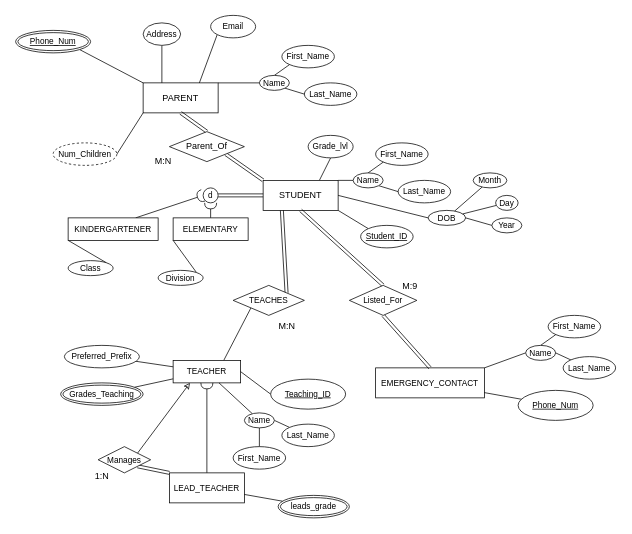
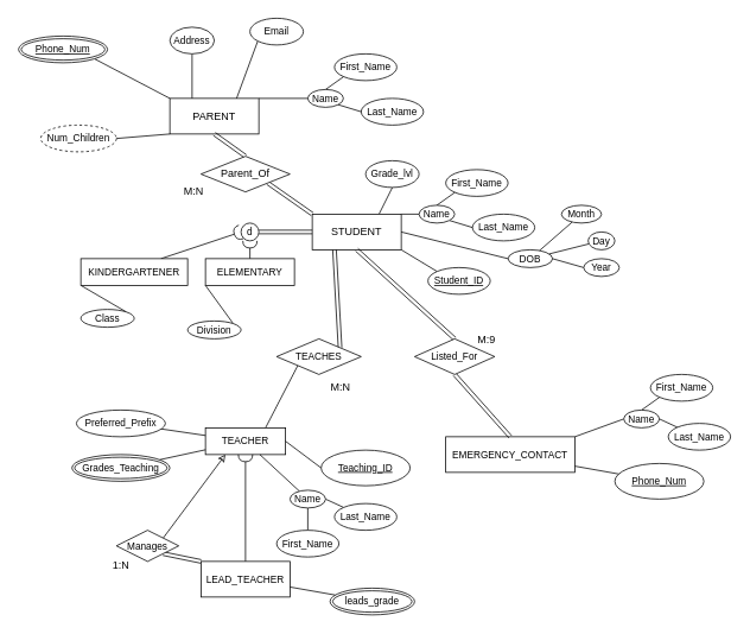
  <mxCell id="0" />
  <mxCell id="1" parent="0" />
  <mxCell id="2" style="edgeStyle=none;shape=connector;rounded=1;html=1;exitX=1;exitY=1;exitDx=0;exitDy=0;entryX=0;entryY=0;entryDx=0;entryDy=0;labelBackgroundColor=default;strokeColor=default;fontFamily=Helvetica;fontSize=11;fontColor=default;endArrow=none;endFill=0;" edge="1" parent="1" source="5" target="12"><mxGeometry relative="1" as="geometry" /></mxCell>
  <mxCell id="3" style="edgeStyle=none;shape=connector;rounded=1;html=1;exitX=0.75;exitY=0;exitDx=0;exitDy=0;entryX=0.5;entryY=1;entryDx=0;entryDy=0;labelBackgroundColor=default;strokeColor=default;fontFamily=Helvetica;fontSize=11;fontColor=default;endArrow=none;endFill=0;" edge="1" parent="1" source="5" target="22"><mxGeometry relative="1" as="geometry" /></mxCell>
  <mxCell id="4" style="edgeStyle=none;shape=connector;rounded=1;html=1;exitX=1;exitY=0;exitDx=0;exitDy=0;entryX=0;entryY=0.5;entryDx=0;entryDy=0;labelBackgroundColor=default;strokeColor=default;fontFamily=Helvetica;fontSize=11;fontColor=default;endArrow=none;endFill=0;" edge="1" parent="1" source="5" target="35"><mxGeometry relative="1" as="geometry" /></mxCell>
  <mxCell id="5" value="STUDENT" style="whiteSpace=wrap;html=1;align=center;" vertex="1" parent="1"><mxGeometry x="350" y="240" width="100" height="40" as="geometry" /></mxCell>
  <mxCell id="6" value="PARENT" style="whiteSpace=wrap;html=1;align=center;" vertex="1" parent="1"><mxGeometry x="190" y="110" width="100" height="40" as="geometry" /></mxCell>
  <mxCell id="7" style="edgeStyle=none;html=1;exitX=1;exitY=1;exitDx=0;exitDy=0;entryX=0;entryY=0;entryDx=0;entryDy=0;endArrow=none;endFill=0;shape=link;" edge="1" parent="1" source="9" target="5"><mxGeometry relative="1" as="geometry"><mxPoint x="345" y="160" as="sourcePoint" /></mxGeometry></mxCell>
  <mxCell id="8" style="edgeStyle=none;shape=link;rounded=1;html=1;exitX=0.5;exitY=0;exitDx=0;exitDy=0;entryX=0.5;entryY=1;entryDx=0;entryDy=0;labelBackgroundColor=default;strokeColor=default;fontFamily=Helvetica;fontSize=11;fontColor=default;endArrow=none;endFill=0;" edge="1" parent="1" source="9" target="6"><mxGeometry relative="1" as="geometry" /></mxCell>
  <mxCell id="9" value="Parent_Of" style="shape=rhombus;perimeter=rhombusPerimeter;whiteSpace=wrap;html=1;align=center;" vertex="1" parent="1"><mxGeometry x="225" y="175" width="100" height="40" as="geometry" /></mxCell>
  <mxCell id="10" value="M:N" style="text;strokeColor=none;fillColor=none;spacingLeft=4;spacingRight=4;overflow=hidden;rotatable=0;points=[[0,0.5],[1,0.5]];portConstraint=eastwest;fontSize=12;fontFamily=Helvetica;fontColor=default;" vertex="1" parent="1"><mxGeometry x="200" y="200" width="40" height="30" as="geometry" /></mxCell>
  <mxCell id="11" value="First_Name" style="ellipse;whiteSpace=wrap;html=1;align=center;fontFamily=Helvetica;fontSize=11;fontColor=default;" vertex="1" parent="1"><mxGeometry x="500" y="190" width="70" height="30" as="geometry" /></mxCell>
  <mxCell id="12" value="Student_ID" style="ellipse;whiteSpace=wrap;html=1;align=center;fontStyle=4;fontFamily=Helvetica;fontSize=11;fontColor=default;" vertex="1" parent="1"><mxGeometry x="480" y="300" width="70" height="30" as="geometry" /></mxCell>
  <mxCell id="13" value="Last_Name" style="ellipse;whiteSpace=wrap;html=1;align=center;fontFamily=Helvetica;fontSize=11;fontColor=default;" vertex="1" parent="1"><mxGeometry x="530" y="240" width="70" height="30" as="geometry" /></mxCell>
  <mxCell id="14" style="edgeStyle=none;shape=connector;rounded=1;html=1;exitX=0;exitY=0.5;exitDx=0;exitDy=0;entryX=1;entryY=0.5;entryDx=0;entryDy=0;labelBackgroundColor=default;strokeColor=default;fontFamily=Helvetica;fontSize=11;fontColor=default;endArrow=none;endFill=0;" edge="1" parent="1" source="15" target="5"><mxGeometry relative="1" as="geometry" /></mxCell>
  <mxCell id="15" value="DOB" style="ellipse;whiteSpace=wrap;html=1;align=center;fontFamily=Helvetica;fontSize=11;fontColor=default;" vertex="1" parent="1"><mxGeometry x="570" y="280" width="50" height="20" as="geometry" /></mxCell>
  <mxCell id="16" value="" style="edgeStyle=none;shape=connector;rounded=1;html=1;labelBackgroundColor=default;strokeColor=default;fontFamily=Helvetica;fontSize=11;fontColor=default;endArrow=none;endFill=0;" edge="1" parent="1" source="17" target="15"><mxGeometry relative="1" as="geometry" /></mxCell>
  <mxCell id="17" value="Month" style="ellipse;whiteSpace=wrap;html=1;align=center;fontFamily=Helvetica;fontSize=11;fontColor=default;" vertex="1" parent="1"><mxGeometry x="630" y="230" width="45" height="20" as="geometry" /></mxCell>
  <mxCell id="18" value="" style="edgeStyle=none;shape=connector;rounded=1;html=1;labelBackgroundColor=default;strokeColor=default;fontFamily=Helvetica;fontSize=11;fontColor=default;endArrow=none;endFill=0;" edge="1" parent="1" source="19" target="15"><mxGeometry relative="1" as="geometry" /></mxCell>
  <mxCell id="19" value="Day" style="ellipse;whiteSpace=wrap;html=1;align=center;fontFamily=Helvetica;fontSize=11;fontColor=default;" vertex="1" parent="1"><mxGeometry x="660" y="260" width="30" height="20" as="geometry" /></mxCell>
  <mxCell id="20" style="edgeStyle=none;shape=connector;rounded=1;html=1;exitX=0;exitY=0.5;exitDx=0;exitDy=0;entryX=1;entryY=0.5;entryDx=0;entryDy=0;labelBackgroundColor=default;strokeColor=default;fontFamily=Helvetica;fontSize=11;fontColor=default;endArrow=none;endFill=0;" edge="1" parent="1" source="21" target="15"><mxGeometry relative="1" as="geometry" /></mxCell>
  <mxCell id="21" value="Year" style="ellipse;whiteSpace=wrap;html=1;align=center;fontFamily=Helvetica;fontSize=11;fontColor=default;" vertex="1" parent="1"><mxGeometry x="655" y="290" width="40" height="20" as="geometry" /></mxCell>
  <mxCell id="22" value="Grade_lvl" style="ellipse;whiteSpace=wrap;html=1;align=center;fontFamily=Helvetica;fontSize=11;fontColor=default;" vertex="1" parent="1"><mxGeometry x="410" y="180" width="60" height="30" as="geometry" /></mxCell>
  <mxCell id="23" value="" style="edgeStyle=none;shape=link;rounded=1;html=1;labelBackgroundColor=default;strokeColor=default;fontFamily=Helvetica;fontSize=11;fontColor=default;endArrow=none;endFill=0;" edge="1" parent="1" source="24" target="5"><mxGeometry relative="1" as="geometry" /></mxCell>
  <mxCell id="24" value="d" style="ellipse;whiteSpace=wrap;html=1;aspect=fixed;fontFamily=Helvetica;fontSize=11;fontColor=default;" vertex="1" parent="1"><mxGeometry x="270" y="250" width="20" height="20" as="geometry" /></mxCell>
  <mxCell id="25" style="edgeStyle=none;shape=connector;rounded=1;html=1;exitX=0;exitY=1;exitDx=0;exitDy=0;entryX=1;entryY=0;entryDx=0;entryDy=0;labelBackgroundColor=default;strokeColor=default;fontFamily=Helvetica;fontSize=11;fontColor=default;endArrow=none;endFill=0;" edge="1" parent="1" source="27" target="28"><mxGeometry relative="1" as="geometry" /></mxCell>
  <mxCell id="26" style="edgeStyle=none;shape=connector;rounded=1;html=1;exitX=0.75;exitY=0;exitDx=0;exitDy=0;entryX=0;entryY=0.5;entryDx=0;entryDy=0;labelBackgroundColor=default;strokeColor=default;fontFamily=Helvetica;fontSize=11;fontColor=default;endArrow=halfCircle;endFill=0;" edge="1" parent="1" source="27" target="24"><mxGeometry relative="1" as="geometry" /></mxCell>
  <mxCell id="27" value="KINDERGARTENER" style="whiteSpace=wrap;html=1;align=center;fontFamily=Helvetica;fontSize=11;fontColor=default;" vertex="1" parent="1"><mxGeometry x="90" y="290" width="120" height="30" as="geometry" /></mxCell>
  <mxCell id="28" value="Class" style="ellipse;whiteSpace=wrap;html=1;align=center;fontFamily=Helvetica;fontSize=11;fontColor=default;" vertex="1" parent="1"><mxGeometry x="90" y="347" width="60" height="20" as="geometry" /></mxCell>
  <mxCell id="29" style="edgeStyle=none;shape=connector;rounded=1;html=1;exitX=0;exitY=1;exitDx=0;exitDy=0;entryX=1;entryY=0;entryDx=0;entryDy=0;labelBackgroundColor=default;strokeColor=default;fontFamily=Helvetica;fontSize=11;fontColor=default;endArrow=none;endFill=0;" edge="1" parent="1" source="31" target="32"><mxGeometry relative="1" as="geometry" /></mxCell>
  <mxCell id="30" style="edgeStyle=none;shape=connector;rounded=1;html=1;exitX=0.5;exitY=0;exitDx=0;exitDy=0;entryX=0.5;entryY=1;entryDx=0;entryDy=0;labelBackgroundColor=default;strokeColor=default;fontFamily=Helvetica;fontSize=11;fontColor=default;endArrow=halfCircle;endFill=0;" edge="1" parent="1" source="31" target="24"><mxGeometry relative="1" as="geometry" /></mxCell>
  <mxCell id="31" value="ELEMENTARY" style="whiteSpace=wrap;html=1;align=center;fontFamily=Helvetica;fontSize=11;fontColor=default;" vertex="1" parent="1"><mxGeometry x="230" y="290" width="100" height="30" as="geometry" /></mxCell>
  <mxCell id="32" value="Division" style="ellipse;whiteSpace=wrap;html=1;align=center;fontFamily=Helvetica;fontSize=11;fontColor=default;" vertex="1" parent="1"><mxGeometry x="210" y="360" width="60" height="20" as="geometry" /></mxCell>
  <mxCell id="33" style="edgeStyle=none;shape=connector;rounded=1;html=1;exitX=0.5;exitY=0;exitDx=0;exitDy=0;entryX=0;entryY=1;entryDx=0;entryDy=0;labelBackgroundColor=default;strokeColor=default;fontFamily=Helvetica;fontSize=11;fontColor=default;endArrow=none;endFill=0;" edge="1" parent="1" source="35" target="11"><mxGeometry relative="1" as="geometry" /></mxCell>
  <mxCell id="34" style="edgeStyle=none;shape=connector;rounded=1;html=1;exitX=1;exitY=1;exitDx=0;exitDy=0;entryX=0;entryY=0.5;entryDx=0;entryDy=0;labelBackgroundColor=default;strokeColor=default;fontFamily=Helvetica;fontSize=11;fontColor=default;endArrow=none;endFill=0;" edge="1" parent="1" source="35" target="13"><mxGeometry relative="1" as="geometry" /></mxCell>
  <mxCell id="35" value="Name" style="ellipse;whiteSpace=wrap;html=1;align=center;fontFamily=Helvetica;fontSize=11;fontColor=default;" vertex="1" parent="1"><mxGeometry x="470" y="230" width="40" height="20" as="geometry" /></mxCell>
  <mxCell id="36" value="First_Name" style="ellipse;whiteSpace=wrap;html=1;align=center;fontFamily=Helvetica;fontSize=11;fontColor=default;" vertex="1" parent="1"><mxGeometry x="375" y="60" width="70" height="30" as="geometry" /></mxCell>
  <mxCell id="37" value="Last_Name" style="ellipse;whiteSpace=wrap;html=1;align=center;fontFamily=Helvetica;fontSize=11;fontColor=default;" vertex="1" parent="1"><mxGeometry x="405" y="110" width="70" height="30" as="geometry" /></mxCell>
  <mxCell id="38" style="edgeStyle=none;shape=connector;rounded=1;html=1;exitX=0.5;exitY=0;exitDx=0;exitDy=0;entryX=0;entryY=1;entryDx=0;entryDy=0;labelBackgroundColor=default;strokeColor=default;fontFamily=Helvetica;fontSize=11;fontColor=default;endArrow=none;endFill=0;" edge="1" parent="1" source="41" target="36"><mxGeometry relative="1" as="geometry" /></mxCell>
  <mxCell id="39" style="edgeStyle=none;shape=connector;rounded=1;html=1;exitX=1;exitY=1;exitDx=0;exitDy=0;entryX=0;entryY=0.5;entryDx=0;entryDy=0;labelBackgroundColor=default;strokeColor=default;fontFamily=Helvetica;fontSize=11;fontColor=default;endArrow=none;endFill=0;" edge="1" parent="1" source="41" target="37"><mxGeometry relative="1" as="geometry" /></mxCell>
  <mxCell id="40" style="edgeStyle=none;shape=connector;rounded=1;html=1;exitX=0;exitY=0.5;exitDx=0;exitDy=0;entryX=1;entryY=0;entryDx=0;entryDy=0;labelBackgroundColor=default;strokeColor=default;fontFamily=Helvetica;fontSize=11;fontColor=default;endArrow=none;endFill=0;" edge="1" parent="1" source="41" target="6"><mxGeometry relative="1" as="geometry" /></mxCell>
  <mxCell id="41" value="Name" style="ellipse;whiteSpace=wrap;html=1;align=center;fontFamily=Helvetica;fontSize=11;fontColor=default;" vertex="1" parent="1"><mxGeometry x="345" y="100" width="40" height="20" as="geometry" /></mxCell>
  <mxCell id="42" style="edgeStyle=none;shape=connector;rounded=1;html=1;exitX=1;exitY=1;exitDx=0;exitDy=0;entryX=0;entryY=0;entryDx=0;entryDy=0;labelBackgroundColor=default;strokeColor=default;fontFamily=Helvetica;fontSize=11;fontColor=default;endArrow=none;endFill=0;" edge="1" parent="1" source="43" target="6"><mxGeometry relative="1" as="geometry" /></mxCell>
  <mxCell id="43" value="&lt;u&gt;Phone_Num&lt;/u&gt;" style="ellipse;shape=doubleEllipse;margin=3;whiteSpace=wrap;html=1;align=center;fontFamily=Helvetica;fontSize=11;fontColor=default;" vertex="1" parent="1"><mxGeometry x="20" y="40" width="100" height="30" as="geometry" /></mxCell>
  <mxCell id="44" style="edgeStyle=none;shape=connector;rounded=1;html=1;exitX=0.5;exitY=1;exitDx=0;exitDy=0;entryX=0.25;entryY=0;entryDx=0;entryDy=0;labelBackgroundColor=default;strokeColor=default;fontFamily=Helvetica;fontSize=11;fontColor=default;endArrow=none;endFill=0;" edge="1" parent="1" source="45" target="6"><mxGeometry relative="1" as="geometry" /></mxCell>
  <mxCell id="45" value="Address" style="ellipse;whiteSpace=wrap;html=1;align=center;fontFamily=Helvetica;fontSize=11;fontColor=default;" vertex="1" parent="1"><mxGeometry x="190" y="30" width="50" height="30" as="geometry" /></mxCell>
  <mxCell id="46" style="edgeStyle=none;shape=connector;rounded=1;html=1;exitX=0;exitY=1;exitDx=0;exitDy=0;entryX=0.75;entryY=0;entryDx=0;entryDy=0;labelBackgroundColor=default;strokeColor=default;fontFamily=Helvetica;fontSize=11;fontColor=default;endArrow=none;endFill=0;" edge="1" parent="1" source="47" target="6"><mxGeometry relative="1" as="geometry" /></mxCell>
  <mxCell id="47" value="Email" style="ellipse;whiteSpace=wrap;html=1;align=center;fontFamily=Helvetica;fontSize=11;fontColor=default;" vertex="1" parent="1"><mxGeometry x="280" y="20" width="60" height="30" as="geometry" /></mxCell>
  <mxCell id="48" value="EMERGENCY_CONTACT" style="whiteSpace=wrap;html=1;align=center;fontFamily=Helvetica;fontSize=11;fontColor=default;" vertex="1" parent="1"><mxGeometry x="500" y="490" width="145" height="40" as="geometry" /></mxCell>
  <mxCell id="49" value="First_Name" style="ellipse;whiteSpace=wrap;html=1;align=center;fontFamily=Helvetica;fontSize=11;fontColor=default;" vertex="1" parent="1"><mxGeometry x="730" y="420" width="70" height="30" as="geometry" /></mxCell>
  <mxCell id="50" style="edgeStyle=none;shape=connector;rounded=1;html=1;exitX=0;exitY=0;exitDx=0;exitDy=0;entryX=1;entryY=0.5;entryDx=0;entryDy=0;labelBackgroundColor=default;strokeColor=default;fontFamily=Helvetica;fontSize=11;fontColor=default;endArrow=none;endFill=0;" edge="1" parent="1" source="51" target="54"><mxGeometry relative="1" as="geometry" /></mxCell>
  <mxCell id="51" value="Last_Name" style="ellipse;whiteSpace=wrap;html=1;align=center;fontFamily=Helvetica;fontSize=11;fontColor=default;" vertex="1" parent="1"><mxGeometry x="750" y="475" width="70" height="30" as="geometry" /></mxCell>
  <mxCell id="52" style="edgeStyle=none;shape=connector;rounded=1;html=1;exitX=0.5;exitY=0;exitDx=0;exitDy=0;entryX=0;entryY=1;entryDx=0;entryDy=0;labelBackgroundColor=default;strokeColor=default;fontFamily=Helvetica;fontSize=11;fontColor=default;endArrow=none;endFill=0;" edge="1" parent="1" source="54" target="49"><mxGeometry relative="1" as="geometry" /></mxCell>
  <mxCell id="53" style="edgeStyle=none;shape=connector;rounded=1;html=1;exitX=0;exitY=0.5;exitDx=0;exitDy=0;entryX=1;entryY=0;entryDx=0;entryDy=0;labelBackgroundColor=default;strokeColor=default;fontFamily=Helvetica;fontSize=11;fontColor=default;endArrow=none;endFill=0;" edge="1" parent="1" source="54" target="48"><mxGeometry relative="1" as="geometry" /></mxCell>
  <mxCell id="54" value="Name" style="ellipse;whiteSpace=wrap;html=1;align=center;fontFamily=Helvetica;fontSize=11;fontColor=default;" vertex="1" parent="1"><mxGeometry x="700" y="460" width="40" height="20" as="geometry" /></mxCell>
  <mxCell id="55" value="" style="edgeStyle=none;shape=connector;rounded=1;html=1;labelBackgroundColor=default;strokeColor=default;fontFamily=Helvetica;fontSize=11;fontColor=default;endArrow=none;endFill=0;" edge="1" parent="1" source="56" target="48"><mxGeometry relative="1" as="geometry" /></mxCell>
  <mxCell id="56" value="Phone_Num" style="ellipse;whiteSpace=wrap;html=1;align=center;fontStyle=4;fontFamily=Helvetica;fontSize=11;fontColor=default;" vertex="1" parent="1"><mxGeometry x="690" y="520" width="100" height="40" as="geometry" /></mxCell>
  <mxCell id="57" style="edgeStyle=none;shape=link;rounded=1;html=1;exitX=0.5;exitY=1;exitDx=0;exitDy=0;entryX=0.5;entryY=0;entryDx=0;entryDy=0;labelBackgroundColor=default;strokeColor=default;fontFamily=Helvetica;fontSize=11;fontColor=default;endArrow=none;endFill=0;" edge="1" parent="1" source="59" target="48"><mxGeometry relative="1" as="geometry" /></mxCell>
  <mxCell id="58" style="edgeStyle=none;shape=link;rounded=1;html=1;exitX=0.5;exitY=0;exitDx=0;exitDy=0;entryX=0.5;entryY=1;entryDx=0;entryDy=0;labelBackgroundColor=default;strokeColor=default;fontFamily=Helvetica;fontSize=11;fontColor=default;endArrow=none;endFill=0;" edge="1" parent="1" source="59" target="5"><mxGeometry relative="1" as="geometry" /></mxCell>
  <mxCell id="59" value="Listed_For" style="shape=rhombus;perimeter=rhombusPerimeter;whiteSpace=wrap;html=1;align=center;fontFamily=Helvetica;fontSize=11;fontColor=default;" vertex="1" parent="1"><mxGeometry x="465" y="380" width="90" height="40" as="geometry" /></mxCell>
  <mxCell id="60" value="M:9" style="text;strokeColor=none;fillColor=none;spacingLeft=4;spacingRight=4;overflow=hidden;rotatable=0;points=[[0,0.5],[1,0.5]];portConstraint=eastwest;fontSize=12;fontFamily=Helvetica;fontColor=default;" vertex="1" parent="1"><mxGeometry x="530" y="367" width="40" height="30" as="geometry" /></mxCell>
  <mxCell id="61" style="edgeStyle=none;shape=connector;rounded=1;html=1;exitX=0.75;exitY=0;exitDx=0;exitDy=0;entryX=0;entryY=1;entryDx=0;entryDy=0;labelBackgroundColor=default;strokeColor=default;fontFamily=Helvetica;fontSize=11;fontColor=default;endArrow=none;endFill=0;" edge="1" parent="1" source="62" target="82"><mxGeometry relative="1" as="geometry" /></mxCell>
  <mxCell id="62" value="TEACHER" style="whiteSpace=wrap;html=1;align=center;fontFamily=Helvetica;fontSize=11;fontColor=default;" vertex="1" parent="1"><mxGeometry x="230" y="480" width="90" height="30" as="geometry" /></mxCell>
  <mxCell id="63" value="" style="edgeStyle=none;shape=connector;rounded=1;html=1;labelBackgroundColor=default;strokeColor=default;fontFamily=Helvetica;fontSize=11;fontColor=default;endArrow=none;endFill=0;" edge="1" parent="1" source="64" target="62"><mxGeometry relative="1" as="geometry" /></mxCell>
  <mxCell id="64" value="Preferred_Prefix" style="ellipse;whiteSpace=wrap;html=1;align=center;fontFamily=Helvetica;fontSize=11;fontColor=default;" vertex="1" parent="1"><mxGeometry x="85" y="460" width="100" height="30" as="geometry" /></mxCell>
  <mxCell id="65" value="" style="edgeStyle=none;shape=connector;rounded=1;html=1;labelBackgroundColor=default;strokeColor=default;fontFamily=Helvetica;fontSize=11;fontColor=default;endArrow=none;endFill=0;" edge="1" parent="1" source="66" target="70"><mxGeometry relative="1" as="geometry" /></mxCell>
  <mxCell id="66" value="First_Name" style="ellipse;whiteSpace=wrap;html=1;align=center;fontFamily=Helvetica;fontSize=11;fontColor=default;" vertex="1" parent="1"><mxGeometry x="310" y="595" width="70" height="30" as="geometry" /></mxCell>
  <mxCell id="67" style="edgeStyle=none;shape=connector;rounded=1;html=1;exitX=0;exitY=0;exitDx=0;exitDy=0;entryX=1;entryY=0.5;entryDx=0;entryDy=0;labelBackgroundColor=default;strokeColor=default;fontFamily=Helvetica;fontSize=11;fontColor=default;endArrow=none;endFill=0;" edge="1" parent="1" source="68" target="70"><mxGeometry relative="1" as="geometry" /></mxCell>
  <mxCell id="68" value="Last_Name" style="ellipse;whiteSpace=wrap;html=1;align=center;fontFamily=Helvetica;fontSize=11;fontColor=default;" vertex="1" parent="1"><mxGeometry x="375" y="565" width="70" height="30" as="geometry" /></mxCell>
  <mxCell id="69" value="" style="edgeStyle=none;shape=connector;rounded=1;html=1;labelBackgroundColor=default;strokeColor=default;fontFamily=Helvetica;fontSize=11;fontColor=default;endArrow=none;endFill=0;" edge="1" parent="1" source="70" target="62"><mxGeometry relative="1" as="geometry" /></mxCell>
  <mxCell id="70" value="Name" style="ellipse;whiteSpace=wrap;html=1;align=center;fontFamily=Helvetica;fontSize=11;fontColor=default;" vertex="1" parent="1"><mxGeometry x="325" y="550" width="40" height="20" as="geometry" /></mxCell>
  <mxCell id="71" value="" style="edgeStyle=none;shape=connector;rounded=1;html=1;labelBackgroundColor=default;strokeColor=default;fontFamily=Helvetica;fontSize=11;fontColor=default;endArrow=none;endFill=0;" edge="1" parent="1" source="72" target="62"><mxGeometry relative="1" as="geometry" /></mxCell>
  <mxCell id="72" value="Grades_Teaching" style="ellipse;shape=doubleEllipse;margin=3;whiteSpace=wrap;html=1;align=center;fontFamily=Helvetica;fontSize=11;fontColor=default;" vertex="1" parent="1"><mxGeometry x="80" y="510" width="110" height="30" as="geometry" /></mxCell>
  <mxCell id="73" style="edgeStyle=none;shape=connector;rounded=1;html=1;exitX=0;exitY=0.5;exitDx=0;exitDy=0;entryX=1;entryY=0.5;entryDx=0;entryDy=0;labelBackgroundColor=default;strokeColor=default;fontFamily=Helvetica;fontSize=11;fontColor=default;endArrow=none;endFill=0;" edge="1" parent="1" source="74" target="62"><mxGeometry relative="1" as="geometry" /></mxCell>
  <mxCell id="74" value="Teaching_ID" style="ellipse;whiteSpace=wrap;html=1;align=center;fontStyle=4;fontFamily=Helvetica;fontSize=11;fontColor=default;" vertex="1" parent="1"><mxGeometry x="360" y="505" width="100" height="40" as="geometry" /></mxCell>
  <mxCell id="75" style="edgeStyle=none;shape=connector;rounded=1;html=1;exitX=0.5;exitY=0;exitDx=0;exitDy=0;entryX=0.5;entryY=1;entryDx=0;entryDy=0;labelBackgroundColor=default;fontFamily=Helvetica;fontSize=11;fontColor=default;endArrow=halfCircle;endFill=0;" edge="1" parent="1" source="77" target="62"><mxGeometry relative="1" as="geometry" /></mxCell>
  <mxCell id="76" style="edgeStyle=none;rounded=1;html=1;exitX=0;exitY=0;exitDx=0;exitDy=0;entryX=1;entryY=1;entryDx=0;entryDy=0;labelBackgroundColor=default;strokeColor=default;fontFamily=Helvetica;fontSize=11;fontColor=default;endArrow=none;endFill=0;shape=link;" edge="1" parent="1" source="77" target="79"><mxGeometry relative="1" as="geometry" /></mxCell>
  <mxCell id="77" value="LEAD_TEACHER" style="whiteSpace=wrap;html=1;align=center;fontFamily=Helvetica;fontSize=11;fontColor=default;" vertex="1" parent="1"><mxGeometry x="225" y="630" width="100" height="40" as="geometry" /></mxCell>
  <mxCell id="78" style="edgeStyle=none;rounded=1;html=1;exitX=1;exitY=0;exitDx=0;exitDy=0;entryX=0.25;entryY=1;entryDx=0;entryDy=0;labelBackgroundColor=default;strokeColor=default;fontFamily=Helvetica;fontSize=11;fontColor=default;endArrow=classic;endFill=0;" edge="1" parent="1" source="79" target="62"><mxGeometry relative="1" as="geometry" /></mxCell>
  <mxCell id="79" value="Manages" style="shape=rhombus;perimeter=rhombusPerimeter;whiteSpace=wrap;html=1;align=center;fontFamily=Helvetica;fontSize=11;fontColor=default;" vertex="1" parent="1"><mxGeometry x="130" y="595" width="70" height="35" as="geometry" /></mxCell>
  <mxCell id="80" value="1:N" style="text;strokeColor=none;fillColor=none;spacingLeft=4;spacingRight=4;overflow=hidden;rotatable=0;points=[[0,0.5],[1,0.5]];portConstraint=eastwest;fontSize=12;fontFamily=Helvetica;fontColor=default;" vertex="1" parent="1"><mxGeometry x="120" y="620" width="40" height="30" as="geometry" /></mxCell>
  <mxCell id="81" style="edgeStyle=none;shape=link;rounded=1;html=1;exitX=1;exitY=0;exitDx=0;exitDy=0;entryX=0.25;entryY=1;entryDx=0;entryDy=0;labelBackgroundColor=default;strokeColor=default;fontFamily=Helvetica;fontSize=11;fontColor=default;endArrow=none;endFill=0;" edge="1" parent="1" source="82" target="5"><mxGeometry relative="1" as="geometry" /></mxCell>
  <mxCell id="82" value="TEACHES" style="shape=rhombus;perimeter=rhombusPerimeter;whiteSpace=wrap;html=1;align=center;fontFamily=Helvetica;fontSize=11;fontColor=default;" vertex="1" parent="1"><mxGeometry x="310" y="380" width="95" height="40" as="geometry" /></mxCell>
  <mxCell id="83" value="M:N" style="text;strokeColor=none;fillColor=none;spacingLeft=4;spacingRight=4;overflow=hidden;rotatable=0;points=[[0,0.5],[1,0.5]];portConstraint=eastwest;fontSize=12;fontFamily=Helvetica;fontColor=default;" vertex="1" parent="1"><mxGeometry x="365" y="420" width="40" height="30" as="geometry" /></mxCell>
  <mxCell id="84" style="edgeStyle=none;html=1;exitX=1;exitY=0.5;exitDx=0;exitDy=0;entryX=0;entryY=1;entryDx=0;entryDy=0;endArrow=none;endFill=0;" edge="1" parent="1" source="85" target="6"><mxGeometry relative="1" as="geometry" /></mxCell>
- <mxCell id="85" value="Num_Children" style="ellipse;whiteSpace=wrap;html=1;align=center;dashed=1;fontFamily=Helvetica;fontSize=11;fontColor=default;" vertex="1" parent="1"><mxGeometry x="70" y="190" width="85" height="30" as="geometry" /></mxCell>
+ <mxCell id="85" value="Num_Children" style="ellipse;whiteSpace=wrap;html=1;align=center;dashed=1;fontFamily=Helvetica;fontSize=11;fontColor=default;" vertex="1" parent="1"><mxGeometry x="45" y="140" width="85" height="30" as="geometry" /></mxCell>
  <mxCell id="86" value="" style="edgeStyle=none;html=1;endArrow=none;endFill=0;" edge="1" parent="1" source="87" target="77"><mxGeometry relative="1" as="geometry" /></mxCell>
  <mxCell id="87" value="&lt;span style=&quot;font-size: 11px;&quot;&gt;leads_grade&lt;/span&gt;" style="ellipse;shape=doubleEllipse;margin=3;whiteSpace=wrap;html=1;align=center;" vertex="1" parent="1"><mxGeometry x="370" y="660" width="95" height="30" as="geometry" /></mxCell>
